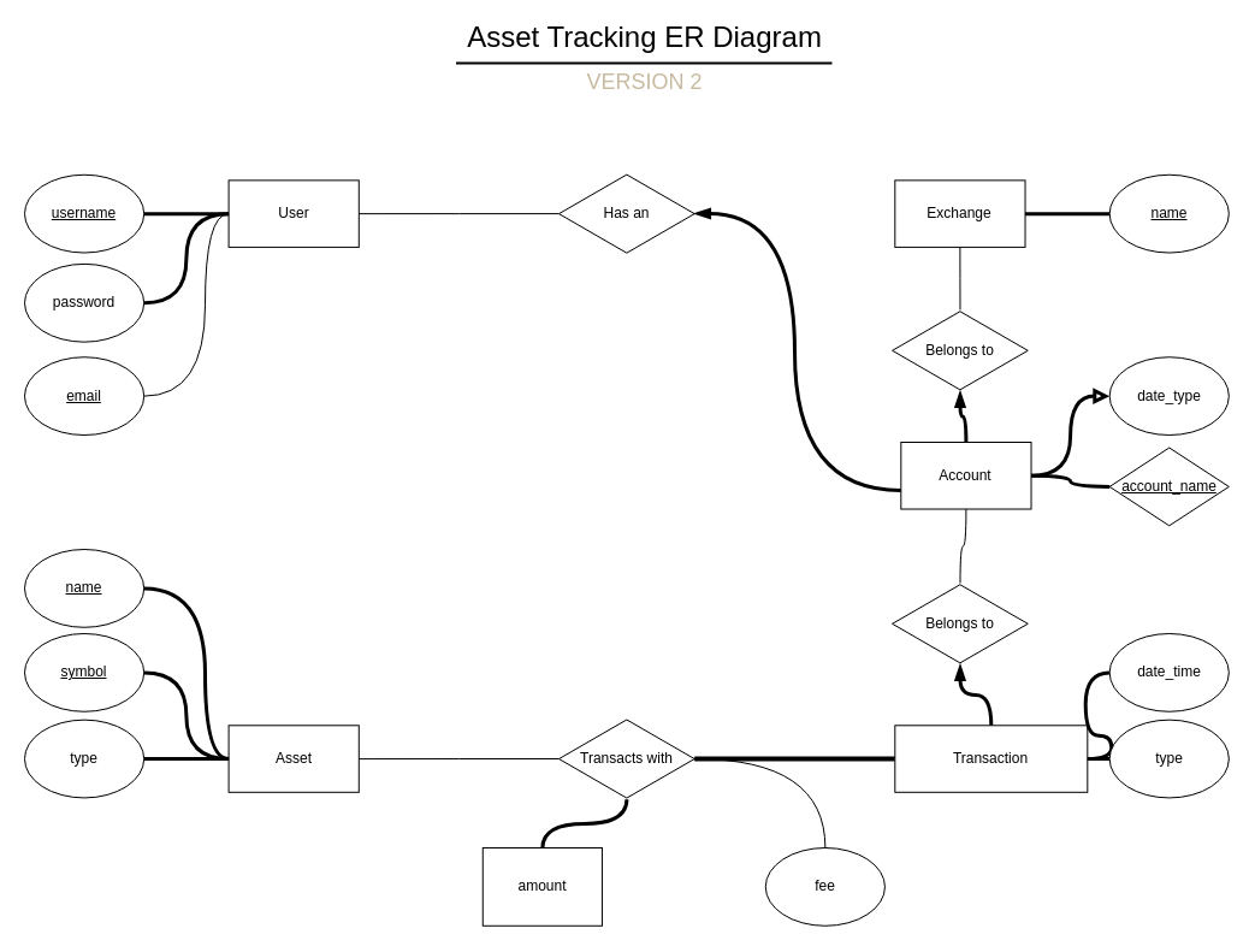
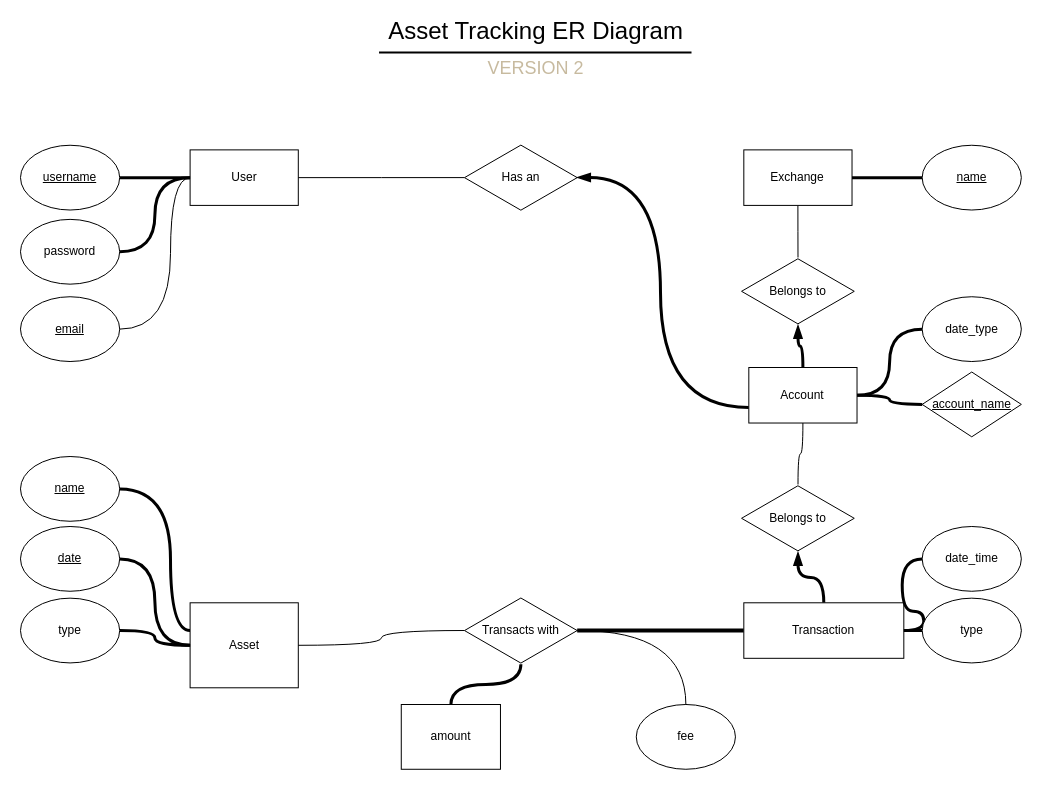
  <mxCell id="0" />
  <mxCell id="1" parent="0" />
  <mxCell id="2" style="edgeStyle=orthogonalEdgeStyle;rounded=1;orthogonalLoop=1;jettySize=auto;html=1;entryX=0.5;entryY=1;entryDx=0;entryDy=0;endArrow=none;endFill=0;strokeWidth=1;" parent="1" edge="1"><mxGeometry relative="1" as="geometry"><mxPoint x="506" y="357" as="sourcePoint" /></mxGeometry></mxCell>
  <mxCell id="3" value="&lt;font style=&quot;font-size: 24px&quot;&gt;Asset Tracking ER Diagram&lt;/font&gt;" style="text;html=1;align=center;verticalAlign=middle;resizable=0;points=[];autosize=1;strokeColor=none;fillColor=none;fontColor=default;" parent="1" vertex="1"><mxGeometry x="382.27" y="20" width="305" height="21" as="geometry" /></mxCell>
  <mxCell id="4" value="" style="line;strokeWidth=2;html=1;fontSize=24;fontColor=default;fillColor=default;strokeColor=default;" parent="1" vertex="1"><mxGeometry x="378.54" y="47" width="312.46" height="10" as="geometry" /></mxCell>
- <mxCell id="5" style="edgeStyle=orthogonalEdgeStyle;curved=1;orthogonalLoop=1;jettySize=auto;html=1;entryX=0;entryY=0.5;entryDx=0;entryDy=0;startArrow=none;startFill=0;endArrow=block;endFill=0;strokeWidth=3;" parent="1" source="32" target="28" edge="1"><mxGeometry x="120" y="92" as="geometry" /></mxCell>
+ <mxCell id="5" style="edgeStyle=orthogonalEdgeStyle;curved=1;orthogonalLoop=1;jettySize=auto;html=1;entryX=0;entryY=0.5;entryDx=0;entryDy=0;startArrow=none;startFill=0;endArrow=none;endFill=0;strokeWidth=3;" parent="1" source="32" target="28" edge="1"><mxGeometry x="120" y="92" as="geometry" /></mxCell>
  <mxCell id="6" style="edgeStyle=orthogonalEdgeStyle;curved=1;orthogonalLoop=1;jettySize=auto;html=1;startArrow=none;startFill=0;endArrow=none;endFill=0;strokeWidth=1;" parent="1" source="7" target="33" edge="1"><mxGeometry x="120" y="92" as="geometry" /></mxCell>
  <mxCell id="7" value="Exchange" style="rounded=0;whiteSpace=wrap;html=1;" parent="1" vertex="1"><mxGeometry x="743.316" y="149.383" width="108.203" height="55.52" as="geometry" /></mxCell>
  <mxCell id="8" style="edgeStyle=orthogonalEdgeStyle;curved=1;orthogonalLoop=1;jettySize=auto;html=1;entryX=1;entryY=0.5;entryDx=0;entryDy=0;startArrow=none;startFill=0;endArrow=none;endFill=0;strokeWidth=3;" parent="1" source="10" target="15" edge="1"><mxGeometry x="120" y="92" as="geometry" /></mxCell>
  <mxCell id="9" style="edgeStyle=orthogonalEdgeStyle;curved=1;orthogonalLoop=1;jettySize=auto;html=1;entryX=1;entryY=0.5;entryDx=0;entryDy=0;startArrow=none;startFill=0;endArrow=none;endFill=0;strokeWidth=1;" parent="1" source="10" target="18" edge="1"><mxGeometry x="120" y="92" as="geometry"><Array as="points"><mxPoint x="170" y="177" /><mxPoint x="170" y="329" /></Array></mxGeometry></mxCell>
  <mxCell id="10" value="User" style="rounded=0;whiteSpace=wrap;html=1;" parent="1" vertex="1"><mxGeometry x="189.604" y="149.383" width="108.203" height="55.52" as="geometry" /></mxCell>
  <mxCell id="11" value="" style="edgeStyle=orthogonalEdgeStyle;curved=1;orthogonalLoop=1;jettySize=auto;html=1;startArrow=none;startFill=0;endArrow=none;endFill=0;strokeWidth=3;" parent="1" source="12" target="32" edge="1"><mxGeometry x="120" y="92" as="geometry" /></mxCell>
  <mxCell id="12" value="&lt;u&gt;account_name&lt;/u&gt;" style="rhombus;whiteSpace=wrap;html=1;" parent="1" vertex="1"><mxGeometry x="921.661" y="371.525" width="99.186" height="64.773" as="geometry" /></mxCell>
  <mxCell id="13" value="&lt;u&gt;name&lt;/u&gt;" style="ellipse;whiteSpace=wrap;html=1;" parent="1" vertex="1"><mxGeometry x="921.661" y="144.756" width="99.186" height="64.773" as="geometry" /></mxCell>
  <mxCell id="14" style="edgeStyle=orthogonalEdgeStyle;rounded=1;orthogonalLoop=1;jettySize=auto;html=1;entryX=0;entryY=0.5;entryDx=0;entryDy=0;endArrow=none;endFill=0;strokeWidth=3;exitX=1;exitY=0.5;exitDx=0;exitDy=0;" parent="1" source="7" target="13" edge="1"><mxGeometry x="120" y="92" as="geometry" /></mxCell>
  <mxCell id="15" value="password" style="ellipse;whiteSpace=wrap;html=1;" parent="1" vertex="1"><mxGeometry x="20" y="218.879" width="99.186" height="64.773" as="geometry" /></mxCell>
  <mxCell id="16" style="edgeStyle=orthogonalEdgeStyle;orthogonalLoop=1;jettySize=auto;html=1;endArrow=none;endFill=0;strokeWidth=3;curved=1;" parent="1" source="17" target="10" edge="1"><mxGeometry x="120" y="92" as="geometry"><mxPoint x="210" y="106" as="targetPoint" /></mxGeometry></mxCell>
  <mxCell id="17" value="&lt;u&gt;username&lt;/u&gt;" style="ellipse;whiteSpace=wrap;html=1;" parent="1" vertex="1"><mxGeometry x="20" y="144.756" width="99.186" height="64.773" as="geometry" /></mxCell>
  <mxCell id="18" value="&lt;u&gt;email&lt;/u&gt;" style="ellipse;whiteSpace=wrap;html=1;" parent="1" vertex="1"><mxGeometry x="20" y="296.242" width="99.186" height="64.773" as="geometry" /></mxCell>
  <mxCell id="19" style="edgeStyle=orthogonalEdgeStyle;curved=1;orthogonalLoop=1;jettySize=auto;html=1;startArrow=none;startFill=0;endArrow=none;endFill=0;strokeWidth=3;entryX=1;entryY=0.5;entryDx=0;entryDy=0;" parent="1" source="20" target="21" edge="1"><mxGeometry x="120" y="92" as="geometry"><Array as="points"><mxPoint x="170" y="630" /><mxPoint x="170" y="488" /></Array></mxGeometry></mxCell>
- <mxCell id="20" value="Asset" style="rounded=0;whiteSpace=wrap;html=1;glass=0;" parent="1" vertex="1"><mxGeometry x="189.604" y="602.286" width="108.203" height="55.52" as="geometry" /></mxCell>
+ <mxCell id="20" value="Asset" style="rounded=0;whiteSpace=wrap;html=1;glass=0;" parent="1" vertex="1"><mxGeometry x="189.604" y="602.286" width="108.203" height="85" as="geometry" /></mxCell>
  <mxCell id="21" value="&lt;u&gt;name&lt;/u&gt;" style="ellipse;whiteSpace=wrap;html=1;" parent="1" vertex="1"><mxGeometry x="20" y="456.003" width="99.186" height="64.773" as="geometry" /></mxCell>
  <mxCell id="22" style="edgeStyle=orthogonalEdgeStyle;orthogonalLoop=1;jettySize=auto;html=1;entryX=0;entryY=0.5;entryDx=0;entryDy=0;startArrow=none;startFill=0;endArrow=none;endFill=0;strokeWidth=3;curved=1;" parent="1" source="23" target="20" edge="1"><mxGeometry x="120" y="92" as="geometry" /></mxCell>
  <mxCell id="23" value="type" style="ellipse;whiteSpace=wrap;html=1;" parent="1" vertex="1"><mxGeometry x="20" y="597.659" width="99.186" height="64.773" as="geometry" /></mxCell>
  <mxCell id="24" style="edgeStyle=orthogonalEdgeStyle;orthogonalLoop=1;jettySize=auto;html=1;entryX=0;entryY=0.5;entryDx=0;entryDy=0;startArrow=none;startFill=0;endArrow=none;endFill=0;strokeWidth=3;curved=1;" parent="1" source="25" target="20" edge="1"><mxGeometry x="120" y="92" as="geometry" /></mxCell>
- <mxCell id="25" value="&lt;u&gt;symbol&lt;/u&gt;" style="ellipse;whiteSpace=wrap;html=1;" parent="1" vertex="1"><mxGeometry x="20" y="525.992" width="99.186" height="64.773" as="geometry" /></mxCell>
+ <mxCell id="25" value="&lt;u&gt;date&lt;/u&gt;" style="ellipse;whiteSpace=wrap;html=1;" parent="1" vertex="1"><mxGeometry x="20" y="525.992" width="99.186" height="64.773" as="geometry" /></mxCell>
  <mxCell id="26" style="edgeStyle=orthogonalEdgeStyle;curved=1;orthogonalLoop=1;jettySize=auto;html=1;startArrow=none;startFill=0;strokeWidth=1;endArrow=none;endFill=0;entryX=1;entryY=0.5;entryDx=0;entryDy=0;" parent="1" source="27" target="10" edge="1"><mxGeometry x="120" y="92" as="geometry" /></mxCell>
  <mxCell id="27" value="Has an" style="html=1;whiteSpace=wrap;aspect=fixed;shape=isoRectangle;" parent="1" vertex="1"><mxGeometry x="464.004" y="143.329" width="112.711" height="67.627" as="geometry" /></mxCell>
  <mxCell id="28" value="date_type" style="ellipse;whiteSpace=wrap;html=1;" parent="1" vertex="1"><mxGeometry x="921.661" y="296.246" width="99.186" height="64.773" as="geometry" /></mxCell>
  <mxCell id="29" style="edgeStyle=orthogonalEdgeStyle;curved=1;orthogonalLoop=1;jettySize=auto;html=1;startArrow=none;startFill=0;endArrow=blockThin;endFill=1;strokeWidth=3;" parent="1" source="32" target="33" edge="1"><mxGeometry x="120" y="92" as="geometry" /></mxCell>
  <mxCell id="30" style="edgeStyle=orthogonalEdgeStyle;curved=1;orthogonalLoop=1;jettySize=auto;html=1;startArrow=none;startFill=0;endArrow=blockThin;endFill=1;strokeWidth=3;" parent="1" source="32" target="27" edge="1"><mxGeometry x="120" y="92" as="geometry"><Array as="points"><mxPoint x="660" y="407" /><mxPoint x="660" y="177" /></Array></mxGeometry></mxCell>
  <mxCell id="31" style="edgeStyle=orthogonalEdgeStyle;curved=1;orthogonalLoop=1;jettySize=auto;html=1;startArrow=none;startFill=0;endArrow=none;endFill=0;strokeWidth=1;" parent="1" source="32" target="38" edge="1"><mxGeometry x="120" y="92" as="geometry" /></mxCell>
  <mxCell id="32" value="Account" style="rounded=0;whiteSpace=wrap;html=1;" parent="1" vertex="1"><mxGeometry x="748.316" y="367" width="108.203" height="55.52" as="geometry" /></mxCell>
  <mxCell id="33" value="Belongs to" style="html=1;whiteSpace=wrap;aspect=fixed;shape=isoRectangle;" parent="1" vertex="1"><mxGeometry x="741.062" y="257" width="112.711" height="67.627" as="geometry" /></mxCell>
  <mxCell id="34" style="edgeStyle=orthogonalEdgeStyle;curved=1;orthogonalLoop=1;jettySize=auto;html=1;startArrow=none;startFill=0;endArrow=blockThin;endFill=1;strokeWidth=3;" parent="1" source="37" target="38" edge="1"><mxGeometry x="120" y="92" as="geometry"><Array as="points" /></mxGeometry></mxCell>
  <mxCell id="35" style="edgeStyle=orthogonalEdgeStyle;curved=1;orthogonalLoop=1;jettySize=auto;html=1;startArrow=none;startFill=0;endArrow=none;endFill=0;strokeWidth=4;" parent="1" source="37" target="41" edge="1"><mxGeometry x="120" y="92" as="geometry" /></mxCell>
  <mxCell id="36" style="edgeStyle=orthogonalEdgeStyle;curved=1;orthogonalLoop=1;jettySize=auto;html=1;startArrow=none;startFill=0;endArrow=none;endFill=0;strokeWidth=3;" parent="1" source="37" target="44" edge="1"><mxGeometry x="120" y="92" as="geometry"><mxPoint x="860" y="646" as="sourcePoint" /></mxGeometry></mxCell>
  <mxCell id="37" value="Transaction" style="rounded=0;whiteSpace=wrap;html=1;" parent="1" vertex="1"><mxGeometry x="743.316" y="602.286" width="160" height="55.52" as="geometry" /></mxCell>
  <mxCell id="38" value="Belongs to" style="html=1;whiteSpace=wrap;aspect=fixed;shape=isoRectangle;" parent="1" vertex="1"><mxGeometry x="741.062" y="484" width="112.711" height="67.627" as="geometry" /></mxCell>
  <mxCell id="39" style="edgeStyle=orthogonalEdgeStyle;curved=1;orthogonalLoop=1;jettySize=auto;html=1;startArrow=none;startFill=0;endArrow=none;endFill=0;strokeWidth=1;" parent="1" source="41" target="20" edge="1"><mxGeometry x="120" y="92" as="geometry" /></mxCell>
  <mxCell id="40" style="edgeStyle=orthogonalEdgeStyle;curved=1;orthogonalLoop=1;jettySize=auto;html=1;startArrow=none;startFill=0;endArrow=none;endFill=0;strokeWidth=3;" parent="1" source="41" target="45" edge="1"><mxGeometry x="120" y="92" as="geometry" /></mxCell>
  <mxCell id="41" value="Transacts with" style="html=1;whiteSpace=wrap;aspect=fixed;shape=isoRectangle;" parent="1" vertex="1"><mxGeometry x="464" y="596.233" width="112.711" height="67.627" as="geometry" /></mxCell>
  <mxCell id="42" value="" style="edgeStyle=orthogonalEdgeStyle;curved=1;orthogonalLoop=1;jettySize=auto;html=1;startArrow=none;startFill=0;endArrow=none;endFill=0;strokeWidth=3;entryX=1;entryY=0.5;entryDx=0;entryDy=0;" parent="1" source="43" target="37" edge="1"><mxGeometry x="120" y="92" as="geometry" /></mxCell>
  <mxCell id="43" value="date_time" style="ellipse;whiteSpace=wrap;html=1;" parent="1" vertex="1"><mxGeometry x="921.661" y="525.997" width="99.186" height="64.773" as="geometry" /></mxCell>
  <mxCell id="44" value="type" style="ellipse;whiteSpace=wrap;html=1;" parent="1" vertex="1"><mxGeometry x="921.661" y="597.659" width="99.186" height="64.773" as="geometry" /></mxCell>
  <mxCell id="45" value="amount" style="whiteSpace=wrap;html=1;rounded=0;" parent="1" vertex="1"><mxGeometry x="400.767" y="703.997" width="99.186" height="64.773" as="geometry" /></mxCell>
  <mxCell id="46" value="fee" style="ellipse;whiteSpace=wrap;html=1;" parent="1" vertex="1"><mxGeometry x="635.766" y="703.997" width="99.186" height="64.773" as="geometry" /></mxCell>
  <mxCell id="47" style="edgeStyle=orthogonalEdgeStyle;curved=1;orthogonalLoop=1;jettySize=auto;html=1;startArrow=none;startFill=0;endArrow=none;endFill=0;strokeWidth=1;" parent="1" source="41" target="46" edge="1"><mxGeometry x="120" y="92" as="geometry" /></mxCell>
  <mxCell id="48" value="&lt;font style=&quot;font-size: 18px&quot; color=&quot;#c7ba9f&quot;&gt;VERSION 2&lt;/font&gt;" style="text;html=1;align=center;verticalAlign=middle;resizable=0;points=[];autosize=1;strokeColor=none;fillColor=none;fontColor=default;" parent="1" vertex="1"><mxGeometry x="480.27" y="58" width="110" height="20" as="geometry" /></mxCell>
